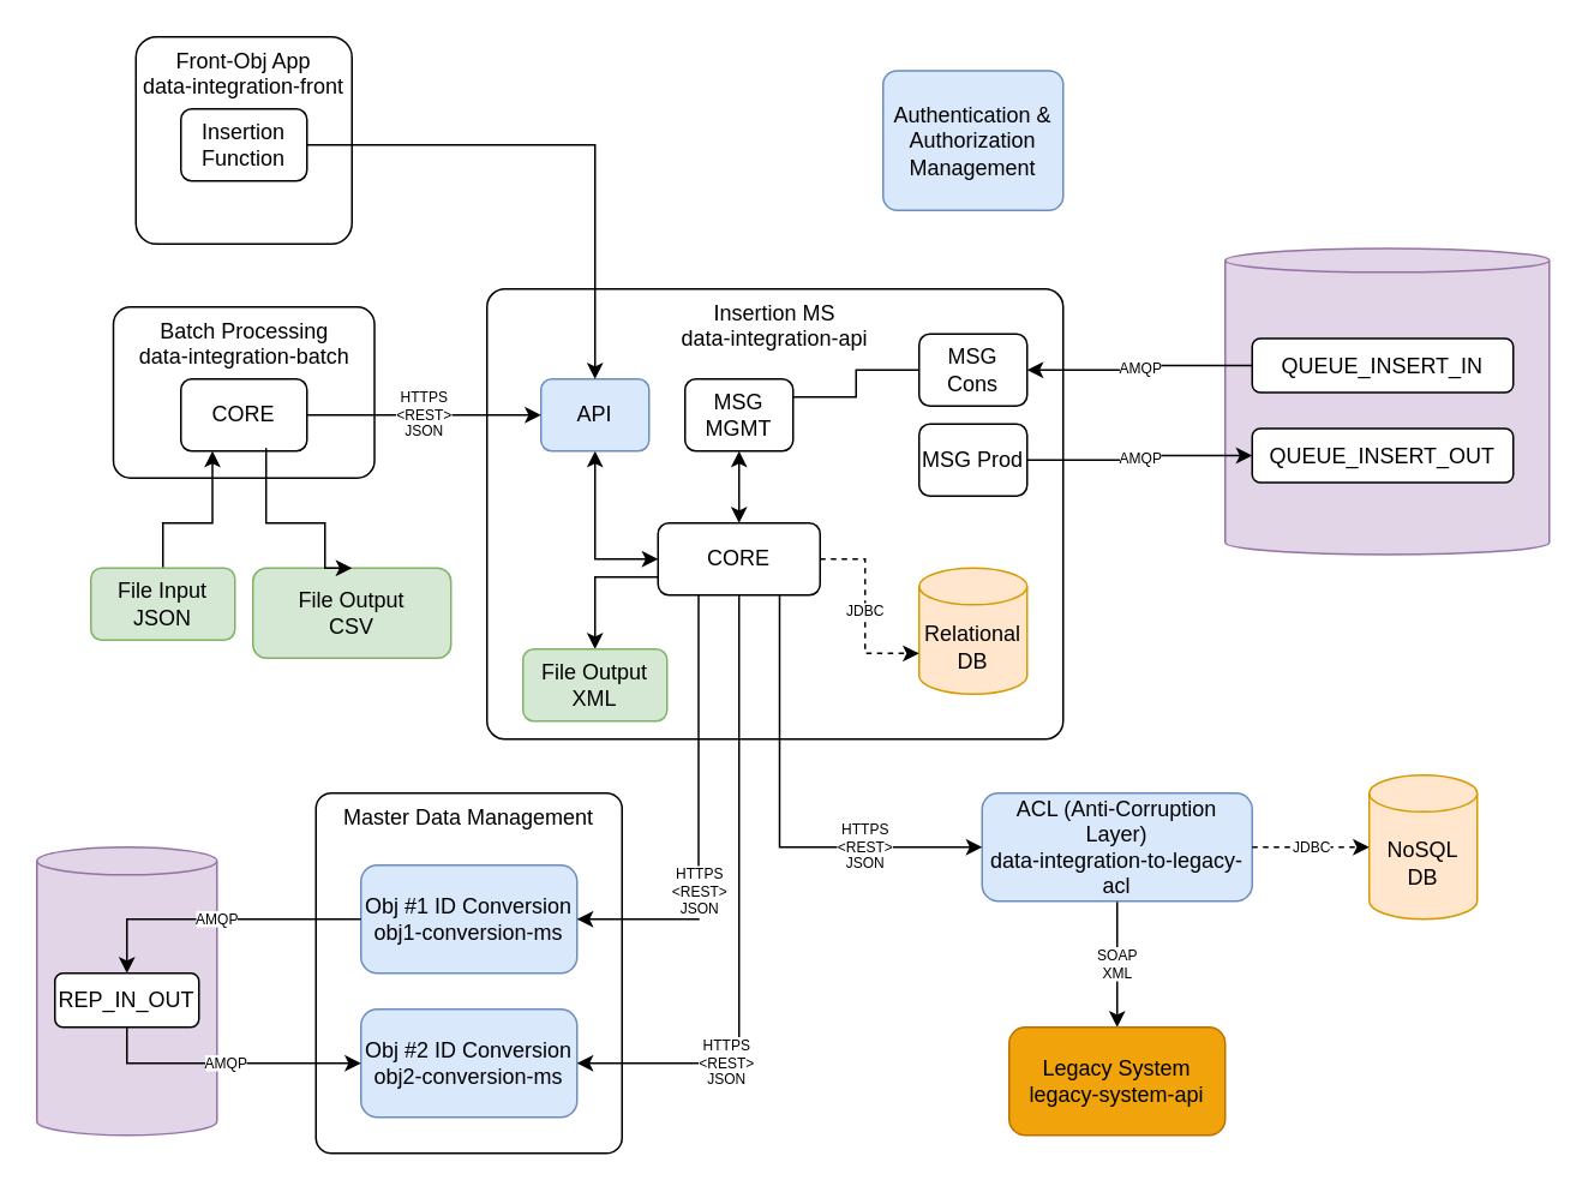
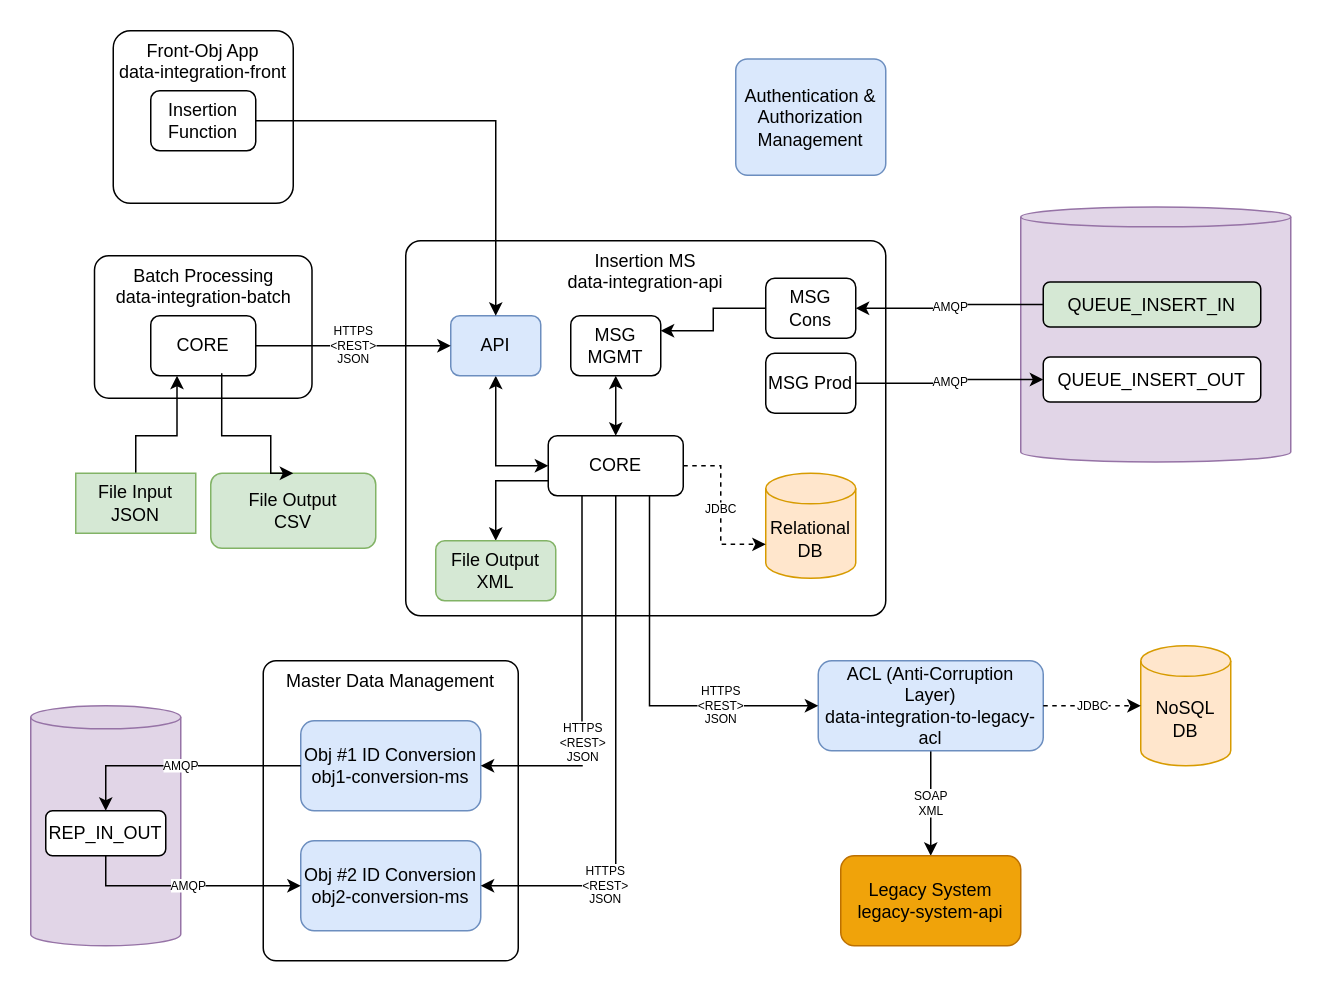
  <mxCell id="0" />
  <mxCell id="1" parent="0" />
  <mxCell id="2" value="Master Data Management" style="rounded=1;whiteSpace=wrap;html=1;arcSize=5;verticalAlign=top;" vertex="1" parent="1"><mxGeometry x="175" y="440" width="170" height="200" as="geometry" /></mxCell>
  <mxCell id="3" value="Batch Processing&lt;div&gt;data-integration-batch&lt;/div&gt;" style="rounded=1;whiteSpace=wrap;html=1;verticalAlign=top;arcSize=10;" vertex="1" parent="1"><mxGeometry x="62.5" y="170" width="145" height="95" as="geometry" /></mxCell>
  <mxCell id="4" value="Insertion MS&lt;div&gt;data-integration-api&lt;/div&gt;" style="rounded=1;whiteSpace=wrap;html=1;verticalAlign=top;arcSize=4;" vertex="1" parent="1"><mxGeometry x="270" y="160" width="320" height="250" as="geometry" /></mxCell>
  <mxCell id="5" value="&lt;div&gt;&lt;span style=&quot;background-color: initial;&quot;&gt;Obj #1 ID Conversion&lt;/span&gt;&lt;/div&gt;&lt;div&gt;obj1-conversion-ms&lt;span style=&quot;background-color: initial;&quot;&gt;&lt;/span&gt;&lt;/div&gt;" style="rounded=1;whiteSpace=wrap;html=1;fillColor=#dae8fc;strokeColor=#6c8ebf;" vertex="1" parent="1"><mxGeometry x="200" y="480" width="120" height="60" as="geometry" /></mxCell>
  <mxCell id="6" value="Obj #2 ID Conversion&lt;div&gt;obj2-conversion-ms&lt;/div&gt;" style="rounded=1;whiteSpace=wrap;html=1;fillColor=#dae8fc;strokeColor=#6c8ebf;" vertex="1" parent="1"><mxGeometry x="200" y="560" width="120" height="60" as="geometry" /></mxCell>
  <mxCell id="7" value="SOAP&lt;div style=&quot;font-size: 8px;&quot;&gt;XML&lt;/div&gt;" style="edgeStyle=orthogonalEdgeStyle;rounded=0;orthogonalLoop=1;jettySize=auto;html=1;entryX=0.5;entryY=0;entryDx=0;entryDy=0;fontSize=8;" edge="1" parent="1" source="8" target="9"><mxGeometry relative="1" as="geometry" /></mxCell>
  <mxCell id="8" value="ACL (Anti-Corruption Layer)&lt;div&gt;data-integration-to-legacy-acl&lt;/div&gt;" style="rounded=1;whiteSpace=wrap;html=1;fillColor=#dae8fc;strokeColor=#6c8ebf;" vertex="1" parent="1"><mxGeometry x="545" y="440" width="150" height="60" as="geometry" /></mxCell>
  <mxCell id="9" value="Legacy System&lt;div&gt;legacy-system-api&lt;/div&gt;" style="rounded=1;whiteSpace=wrap;html=1;fillColor=#f0a30a;fontColor=#000000;strokeColor=#BD7000;" vertex="1" parent="1"><mxGeometry x="560" y="570" width="120" height="60" as="geometry" /></mxCell>
  <mxCell id="10" value="NoSQL&lt;div&gt;DB&lt;/div&gt;" style="shape=cylinder3;whiteSpace=wrap;html=1;boundedLbl=1;backgroundOutline=1;size=10.2;fillColor=#ffe6cc;strokeColor=#d79b00;" vertex="1" parent="1"><mxGeometry x="760" y="430" width="60" height="80" as="geometry" /></mxCell>
  <mxCell id="11" value="Relational DB" style="shape=cylinder3;whiteSpace=wrap;html=1;boundedLbl=1;backgroundOutline=1;size=10.2;fillColor=#ffe6cc;strokeColor=#d79b00;" vertex="1" parent="1"><mxGeometry x="510" y="315" width="60" height="70" as="geometry" /></mxCell>
  <mxCell id="12" value="" style="shape=cylinder3;whiteSpace=wrap;html=1;boundedLbl=1;backgroundOutline=1;size=7.667;rotation=0;fillColor=#e1d5e7;strokeColor=#9673a6;" vertex="1" parent="1"><mxGeometry x="20" y="470" width="100" height="160" as="geometry" /></mxCell>
  <mxCell id="13" value="" style="shape=cylinder3;whiteSpace=wrap;html=1;boundedLbl=1;backgroundOutline=1;size=6.6;rotation=0;fillColor=#e1d5e7;strokeColor=#9673a6;" vertex="1" parent="1"><mxGeometry x="680" y="137.5" width="180" height="170" as="geometry" /></mxCell>
  <mxCell id="14" style="edgeStyle=orthogonalEdgeStyle;rounded=0;orthogonalLoop=1;jettySize=auto;html=1;entryX=0;entryY=0.5;entryDx=0;entryDy=0;exitX=0.5;exitY=1;exitDx=0;exitDy=0;startArrow=classic;startFill=1;" edge="1" parent="1" source="15" target="28"><mxGeometry relative="1" as="geometry" /></mxCell>
  <mxCell id="15" value="API" style="rounded=1;whiteSpace=wrap;html=1;fillColor=#dae8fc;strokeColor=#6c8ebf;" vertex="1" parent="1"><mxGeometry x="300" y="210" width="60" height="40" as="geometry" /></mxCell>
- <mxCell id="16" style="edgeStyle=orthogonalEdgeStyle;rounded=0;orthogonalLoop=1;jettySize=auto;html=1;entryX=1;entryY=0.25;entryDx=0;entryDy=0;endArrow=none;" edge="1" parent="1" source="17" target="30"><mxGeometry relative="1" as="geometry" /></mxCell>
+ <mxCell id="16" style="edgeStyle=orthogonalEdgeStyle;rounded=0;orthogonalLoop=1;jettySize=auto;html=1;entryX=1;entryY=0.25;entryDx=0;entryDy=0;" edge="1" parent="1" source="17" target="30"><mxGeometry relative="1" as="geometry" /></mxCell>
  <mxCell id="17" value="MSG&lt;div&gt;Cons&lt;/div&gt;" style="rounded=1;whiteSpace=wrap;html=1;" vertex="1" parent="1"><mxGeometry x="510" y="185" width="60" height="40" as="geometry" /></mxCell>
  <mxCell id="18" value="AMQP" style="edgeStyle=orthogonalEdgeStyle;rounded=0;orthogonalLoop=1;jettySize=auto;html=1;entryX=0;entryY=0.5;entryDx=0;entryDy=0;fontSize=8;" edge="1" parent="1" source="19" target="22"><mxGeometry relative="1" as="geometry" /></mxCell>
  <mxCell id="19" value="MSG Prod" style="rounded=1;whiteSpace=wrap;html=1;" vertex="1" parent="1"><mxGeometry x="510" y="235" width="60" height="40" as="geometry" /></mxCell>
  <mxCell id="20" value="AMQP" style="edgeStyle=orthogonalEdgeStyle;rounded=0;orthogonalLoop=1;jettySize=auto;html=1;fontSize=8;" edge="1" parent="1" source="21" target="17"><mxGeometry relative="1" as="geometry" /></mxCell>
- <mxCell id="21" value="QUEUE_INSERT_IN" style="rounded=1;whiteSpace=wrap;html=1;" vertex="1" parent="1"><mxGeometry x="695" y="187.5" width="145" height="30" as="geometry" /></mxCell>
+ <mxCell id="21" value="QUEUE_INSERT_IN" style="rounded=1;whiteSpace=wrap;html=1;fillColor=#d5e8d4;" vertex="1" parent="1"><mxGeometry x="695" y="187.5" width="145" height="30" as="geometry" /></mxCell>
  <mxCell id="22" value="QUEUE_INSERT_OUT" style="rounded=1;whiteSpace=wrap;html=1;" vertex="1" parent="1"><mxGeometry x="695" y="237.5" width="145" height="30" as="geometry" /></mxCell>
  <mxCell id="23" value="HTTPS&lt;div style=&quot;font-size: 8px;&quot;&gt;&amp;lt;REST&amp;gt;&lt;/div&gt;&lt;div style=&quot;font-size: 8px;&quot;&gt;JSON&lt;/div&gt;" style="edgeStyle=orthogonalEdgeStyle;rounded=0;orthogonalLoop=1;jettySize=auto;html=1;exitX=1;exitY=0.5;exitDx=0;exitDy=0;fontSize=8;" edge="1" parent="1" source="34" target="15"><mxGeometry relative="1" as="geometry" /></mxCell>
  <mxCell id="24" value="HTTPS&lt;div style=&quot;font-size: 8px;&quot;&gt;&amp;lt;REST&amp;gt;&lt;/div&gt;&lt;div style=&quot;font-size: 8px;&quot;&gt;JSON&lt;/div&gt;" style="edgeStyle=orthogonalEdgeStyle;rounded=0;orthogonalLoop=1;jettySize=auto;html=1;entryX=1;entryY=0.5;entryDx=0;entryDy=0;fontSize=8;exitX=0.25;exitY=1;exitDx=0;exitDy=0;" edge="1" parent="1" source="28" target="5"><mxGeometry x="0.333" relative="1" as="geometry"><Array as="points"><mxPoint x="388" y="510" /></Array><mxPoint as="offset" /></mxGeometry></mxCell>
  <mxCell id="25" value="HTTPS&lt;div style=&quot;font-size: 8px;&quot;&gt;&amp;lt;REST&amp;gt;&lt;/div&gt;&lt;div style=&quot;font-size: 8px;&quot;&gt;JSON&lt;/div&gt;" style="edgeStyle=orthogonalEdgeStyle;rounded=0;orthogonalLoop=1;jettySize=auto;html=1;entryX=1;entryY=0.5;entryDx=0;entryDy=0;exitX=0.5;exitY=1;exitDx=0;exitDy=0;fontSize=8;" edge="1" parent="1" source="28" target="6"><mxGeometry x="0.524" relative="1" as="geometry"><mxPoint as="offset" /></mxGeometry></mxCell>
  <mxCell id="26" value="HTTPS&lt;div style=&quot;font-size: 8px;&quot;&gt;&amp;lt;REST&amp;gt;&lt;/div&gt;&lt;div style=&quot;font-size: 8px;&quot;&gt;JSON&lt;/div&gt;" style="edgeStyle=orthogonalEdgeStyle;rounded=0;orthogonalLoop=1;jettySize=auto;html=1;entryX=0;entryY=0.5;entryDx=0;entryDy=0;fontSize=8;exitX=0.75;exitY=1;exitDx=0;exitDy=0;" edge="1" parent="1" source="28" target="8"><mxGeometry x="0.485" relative="1" as="geometry"><Array as="points"><mxPoint x="433" y="470" /></Array><mxPoint as="offset" /></mxGeometry></mxCell>
  <mxCell id="27" style="edgeStyle=orthogonalEdgeStyle;rounded=0;orthogonalLoop=1;jettySize=auto;html=1;entryX=0.5;entryY=0;entryDx=0;entryDy=0;exitX=0;exitY=0.75;exitDx=0;exitDy=0;" edge="1" parent="1" source="28" target="41"><mxGeometry relative="1" as="geometry" /></mxCell>
  <mxCell id="28" value="CORE" style="rounded=1;whiteSpace=wrap;html=1;" vertex="1" parent="1"><mxGeometry x="365" y="290" width="90" height="40" as="geometry" /></mxCell>
  <mxCell id="29" style="edgeStyle=orthogonalEdgeStyle;rounded=0;orthogonalLoop=1;jettySize=auto;html=1;entryX=0.5;entryY=0;entryDx=0;entryDy=0;startArrow=classic;startFill=1;" edge="1" parent="1" source="30" target="28"><mxGeometry relative="1" as="geometry" /></mxCell>
  <mxCell id="30" value="MSG MGMT" style="rounded=1;whiteSpace=wrap;html=1;" vertex="1" parent="1"><mxGeometry x="380" y="210" width="60" height="40" as="geometry" /></mxCell>
  <mxCell id="31" style="edgeStyle=orthogonalEdgeStyle;rounded=0;orthogonalLoop=1;jettySize=auto;html=1;entryX=0.25;entryY=1;entryDx=0;entryDy=0;" edge="1" parent="1" source="32" target="34"><mxGeometry relative="1" as="geometry"><Array as="points"><mxPoint x="90" y="290" /><mxPoint x="118" y="290" /></Array></mxGeometry></mxCell>
- <mxCell id="32" value="File Input&lt;div&gt;JSON&lt;/div&gt;" style="rounded=1;whiteSpace=wrap;html=1;fillColor=#d5e8d4;strokeColor=#82b366;" vertex="1" parent="1"><mxGeometry x="50" y="315" width="80" height="40" as="geometry" /></mxCell>
+ <mxCell id="32" value="File Input&lt;div&gt;JSON&lt;/div&gt;" style="whiteSpace=wrap;html=1;fillColor=#d5e8d4;strokeColor=#82b366;rounded=0;" vertex="1" parent="1"><mxGeometry x="50" y="315" width="80" height="40" as="geometry" /></mxCell>
  <mxCell id="33" value="File Output&lt;div&gt;CSV&lt;/div&gt;" style="rounded=1;whiteSpace=wrap;html=1;fillColor=#d5e8d4;strokeColor=#82b366;" vertex="1" parent="1"><mxGeometry x="140" y="315" width="110" height="50" as="geometry" /></mxCell>
  <mxCell id="34" value="CORE" style="rounded=1;whiteSpace=wrap;html=1;" vertex="1" parent="1"><mxGeometry x="100" y="210" width="70" height="40" as="geometry" /></mxCell>
  <mxCell id="35" style="edgeStyle=orthogonalEdgeStyle;rounded=0;orthogonalLoop=1;jettySize=auto;html=1;entryX=0.5;entryY=0;entryDx=0;entryDy=0;exitX=0.676;exitY=0.958;exitDx=0;exitDy=0;exitPerimeter=0;" edge="1" parent="1" source="34" target="33"><mxGeometry relative="1" as="geometry"><Array as="points"><mxPoint x="147" y="290" /><mxPoint x="180" y="290" /></Array></mxGeometry></mxCell>
  <mxCell id="36" value="AMQP" style="edgeStyle=orthogonalEdgeStyle;rounded=0;orthogonalLoop=1;jettySize=auto;html=1;entryX=0;entryY=0.5;entryDx=0;entryDy=0;exitX=0.5;exitY=1;exitDx=0;exitDy=0;fontSize=8;" edge="1" parent="1" source="37" target="6"><mxGeometry relative="1" as="geometry" /></mxCell>
  <mxCell id="37" value="REP_IN_OUT" style="rounded=1;whiteSpace=wrap;html=1;" vertex="1" parent="1"><mxGeometry x="30" y="540" width="80" height="30" as="geometry" /></mxCell>
  <mxCell id="38" value="AMQP" style="edgeStyle=orthogonalEdgeStyle;rounded=0;orthogonalLoop=1;jettySize=auto;html=1;entryX=0.5;entryY=0;entryDx=0;entryDy=0;fontSize=8;" edge="1" parent="1" source="5" target="37"><mxGeometry relative="1" as="geometry" /></mxCell>
  <mxCell id="39" value="JDBC" style="edgeStyle=orthogonalEdgeStyle;rounded=0;orthogonalLoop=1;jettySize=auto;html=1;entryX=0;entryY=0.5;entryDx=0;entryDy=0;entryPerimeter=0;dashed=1;fontSize=8;" edge="1" parent="1" source="8" target="10"><mxGeometry relative="1" as="geometry" /></mxCell>
  <mxCell id="40" value="JDBC" style="edgeStyle=orthogonalEdgeStyle;rounded=0;orthogonalLoop=1;jettySize=auto;html=1;entryX=0;entryY=0;entryDx=0;entryDy=47.4;entryPerimeter=0;dashed=1;fontSize=8;exitX=1;exitY=0.5;exitDx=0;exitDy=0;" edge="1" parent="1" source="28" target="11"><mxGeometry relative="1" as="geometry"><Array as="points"><mxPoint x="480" y="310" /><mxPoint x="480" y="362" /></Array></mxGeometry></mxCell>
  <mxCell id="41" value="File Output&lt;div&gt;XML&lt;/div&gt;" style="rounded=1;whiteSpace=wrap;html=1;fillColor=#d5e8d4;strokeColor=#82b366;" vertex="1" parent="1"><mxGeometry x="290" y="360" width="80" height="40" as="geometry" /></mxCell>
  <mxCell id="42" value="Front-Obj App&lt;div&gt;data-integration-front&lt;/div&gt;" style="rounded=1;whiteSpace=wrap;html=1;verticalAlign=top;arcSize=10;" vertex="1" parent="1"><mxGeometry x="75" y="20" width="120" height="115" as="geometry" /></mxCell>
  <mxCell id="43" style="edgeStyle=orthogonalEdgeStyle;rounded=0;orthogonalLoop=1;jettySize=auto;html=1;entryX=0.5;entryY=0;entryDx=0;entryDy=0;" edge="1" parent="1" source="44" target="15"><mxGeometry relative="1" as="geometry" /></mxCell>
  <mxCell id="44" value="Insertion Function" style="rounded=1;whiteSpace=wrap;html=1;" vertex="1" parent="1"><mxGeometry x="100" y="60" width="70" height="40" as="geometry" /></mxCell>
  <mxCell id="45" value="Authentication &amp;amp; Authorization&lt;div&gt;Management&lt;/div&gt;" style="rounded=1;whiteSpace=wrap;html=1;verticalAlign=middle;arcSize=10;fillColor=#dae8fc;strokeColor=#6c8ebf;" vertex="1" parent="1"><mxGeometry x="490" y="38.75" width="100" height="77.5" as="geometry" /></mxCell>
